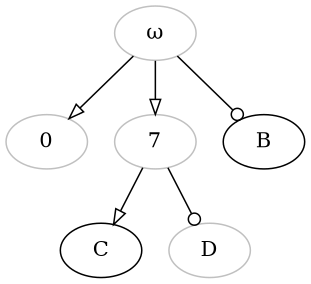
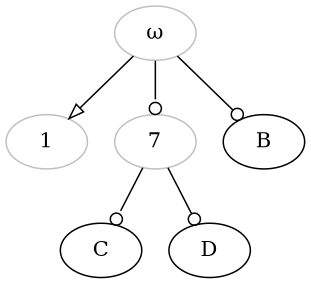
  digraph {
    edge [arrowhead=onormal]
    n1 [color=grey label="ω"]
-   1 [color=grey label=0]
+   1 [color=grey]
    n3 [color=grey label=7]
    B
    C
-   D [color=grey]
+   D
    n1 -> 1
-   n1 -> n3
+   n1 -> n3 [arrowhead=odot]
    n1 -> B [arrowhead=odot]
-   n3 -> C
+   n3 -> C [arrowhead=odot]
    n3 -> D [arrowhead=odot]
  }
